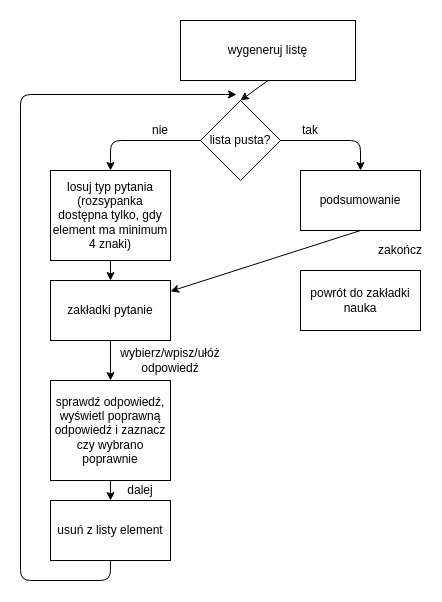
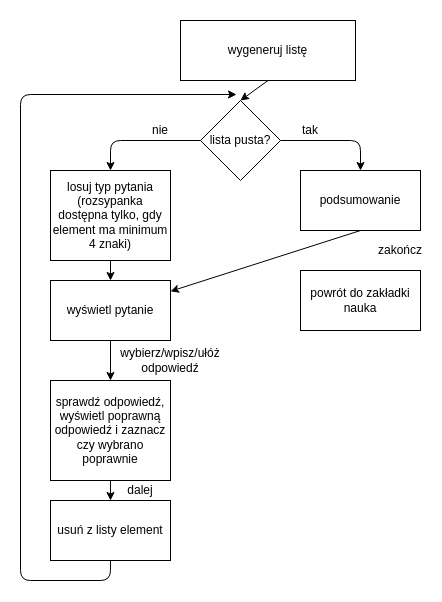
  <mxCell id="0" />
  <mxCell id="1" parent="0" />
  <mxCell id="2" value="lista pusta?" style="rhombus;whiteSpace=wrap;html=1;" vertex="1" parent="1"><mxGeometry x="200" y="100" width="80" height="80" as="geometry" /></mxCell>
- <mxCell id="3" value="zakładki pytanie" style="rounded=0;whiteSpace=wrap;html=1;" vertex="1" parent="1"><mxGeometry x="50" y="280" width="120" height="60" as="geometry" /></mxCell>
+ <mxCell id="3" value="wyświetl pytanie" style="rounded=0;whiteSpace=wrap;html=1;" vertex="1" parent="1"><mxGeometry x="50" y="280" width="120" height="60" as="geometry" /></mxCell>
  <mxCell id="4" value="sprawdź odpowiedź, wyświetl poprawną odpowiedź i zaznacz czy wybrano poprawnie" style="rounded=0;whiteSpace=wrap;html=1;" vertex="1" parent="1"><mxGeometry x="50" y="380" width="120" height="100" as="geometry" /></mxCell>
  <mxCell id="5" value="usuń z listy element" style="rounded=0;whiteSpace=wrap;html=1;" vertex="1" parent="1"><mxGeometry x="50" y="500" width="120" height="60" as="geometry" /></mxCell>
  <mxCell id="6" value="wygeneruj listę" style="rounded=0;whiteSpace=wrap;html=1;" vertex="1" parent="1"><mxGeometry x="180" y="20" width="175" height="60" as="geometry" /></mxCell>
  <mxCell id="7" value="" style="endArrow=classic;html=1;exitX=0.5;exitY=1;exitDx=0;exitDy=0;entryX=0.5;entryY=0;entryDx=0;entryDy=0;" edge="1" parent="1" source="6" target="2"><mxGeometry width="50" height="50" relative="1" as="geometry"><mxPoint x="420" y="330" as="sourcePoint" /><mxPoint x="470" y="280" as="targetPoint" /></mxGeometry></mxCell>
  <mxCell id="8" value="" style="endArrow=classic;html=1;exitX=0;exitY=0.5;exitDx=0;exitDy=0;entryX=0.5;entryY=0;entryDx=0;entryDy=0;" edge="1" parent="1" source="2" target="21"><mxGeometry width="50" height="50" relative="1" as="geometry"><mxPoint x="30" y="360" as="sourcePoint" /><mxPoint x="110" y="360" as="targetPoint" /><Array as="points"><mxPoint x="110" y="140" /></Array></mxGeometry></mxCell>
  <mxCell id="9" value="" style="endArrow=classic;html=1;exitX=0.5;exitY=1;exitDx=0;exitDy=0;" edge="1" parent="1" source="3" target="4"><mxGeometry width="50" height="50" relative="1" as="geometry"><mxPoint x="270" y="410" as="sourcePoint" /><mxPoint x="320" y="360" as="targetPoint" /></mxGeometry></mxCell>
  <mxCell id="10" value="" style="endArrow=classic;html=1;exitX=0.5;exitY=1;exitDx=0;exitDy=0;" edge="1" parent="1" source="4" target="5"><mxGeometry width="50" height="50" relative="1" as="geometry"><mxPoint x="270" y="500" as="sourcePoint" /><mxPoint x="320" y="450" as="targetPoint" /></mxGeometry></mxCell>
  <mxCell id="11" value="" style="endArrow=classic;html=1;exitX=0.5;exitY=1;exitDx=0;exitDy=0;entryX=0.45;entryY=-0.075;entryDx=0;entryDy=0;entryPerimeter=0;" edge="1" parent="1" source="5" target="2"><mxGeometry width="50" height="50" relative="1" as="geometry"><mxPoint x="60" y="730" as="sourcePoint" /><mxPoint x="240" y="290" as="targetPoint" /><Array as="points"><mxPoint x="110" y="580" /><mxPoint x="20" y="580" /><mxPoint x="20" y="94" /></Array></mxGeometry></mxCell>
  <mxCell id="12" value="podsumowanie" style="rounded=0;whiteSpace=wrap;html=1;" vertex="1" parent="1"><mxGeometry x="300" y="170" width="120" height="60" as="geometry" /></mxCell>
  <mxCell id="13" value="" style="endArrow=classic;html=1;exitX=1;exitY=0.5;exitDx=0;exitDy=0;entryX=0.5;entryY=0;entryDx=0;entryDy=0;" edge="1" parent="1" source="2" target="12"><mxGeometry width="50" height="50" relative="1" as="geometry"><mxPoint x="340" y="330" as="sourcePoint" /><mxPoint x="390" y="280" as="targetPoint" /><Array as="points"><mxPoint x="360" y="140" /></Array></mxGeometry></mxCell>
  <mxCell id="14" value="powrót do zakładki nauka" style="rounded=0;whiteSpace=wrap;html=1;" vertex="1" parent="1"><mxGeometry x="300" y="270" width="120" height="60" as="geometry" /></mxCell>
  <mxCell id="15" value="" style="endArrow=classic;html=1;exitX=0.5;exitY=1;exitDx=0;exitDy=0;" edge="1" parent="1" source="12" target="3"><mxGeometry width="50" height="50" relative="1" as="geometry"><mxPoint x="600" y="260" as="sourcePoint" /><mxPoint x="650" as="targetPoint" y="210" /></mxGeometry></mxCell>
  <mxCell id="16" value="nie" style="text;html=1;strokeColor=none;fillColor=none;align=center;verticalAlign=middle;whiteSpace=wrap;rounded=0;" vertex="1" parent="1"><mxGeometry x="140" y="120" width="40" height="20" as="geometry" /></mxCell>
  <mxCell id="17" value="tak" style="text;html=1;strokeColor=none;fillColor=none;align=center;verticalAlign=middle;whiteSpace=wrap;rounded=0;" vertex="1" parent="1"><mxGeometry x="290" y="120" width="40" height="20" as="geometry" /></mxCell>
  <mxCell id="18" value="wybierz/wpisz/ułóż odpowiedź" style="text;html=1;strokeColor=none;fillColor=none;align=center;verticalAlign=middle;whiteSpace=wrap;rounded=0;" vertex="1" parent="1"><mxGeometry x="150" y="350" width="40" height="20" as="geometry" /></mxCell>
  <mxCell id="19" value="dalej" style="text;html=1;strokeColor=none;fillColor=none;align=center;verticalAlign=middle;whiteSpace=wrap;rounded=0;" vertex="1" parent="1"><mxGeometry x="120" y="480" width="40" height="20" as="geometry" /></mxCell>
  <mxCell id="20" value="zakończ" style="text;html=1;strokeColor=none;fillColor=none;align=center;verticalAlign=middle;whiteSpace=wrap;rounded=0;" vertex="1" parent="1"><mxGeometry x="380" y="240" width="40" height="20" as="geometry" /></mxCell>
  <mxCell id="21" value="losuj typ pytania (rozsypanka dostępna tylko, gdy element ma minimum 4 znaki)" style="rounded=0;whiteSpace=wrap;html=1;" vertex="1" parent="1"><mxGeometry x="50" y="170" width="120" height="90" as="geometry" /></mxCell>
  <mxCell id="22" value="" style="endArrow=classic;html=1;exitX=0.5;exitY=1;exitDx=0;exitDy=0;" edge="1" parent="1" source="21" target="3"><mxGeometry width="50" height="50" relative="1" as="geometry"><mxPoint x="90" y="290" as="sourcePoint" /><mxPoint x="170" y="290" as="targetPoint" /></mxGeometry></mxCell>
